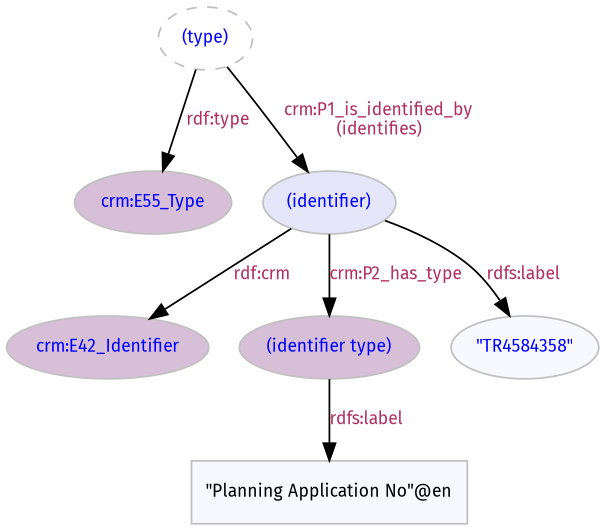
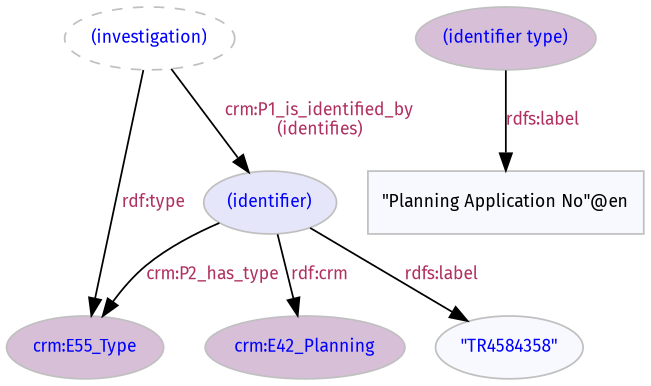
  digraph {
    fontname="Fira Sans"
    node [color=gray fillcolor=ghostwhite fontcolor=blue fontname="Fira Sans" fontsize=10 style=filled]
    edge [color=black fontcolor=maroon fontname="Fira Sans" fontsize=10]
-   "(investigation)" [style=dashed label="(type)"]
+   "(investigation)" [style=dashed]
    "crm:E55_Type" [fillcolor=thistle]
    "(identifier)" [fillcolor=lavender]
-   "crm:E42_Identifier" [fillcolor=thistle]
+   "crm:E42_Identifier" [fillcolor=thistle label="crm:E42_Planning"]
    "(identifier type)" [fillcolor=thistle]
    "\"TR4584358\""
    "\"Planning Application No\"@en" [fontcolor=black shape=box]
    "(investigation)" -> "crm:E55_Type" [label="rdf:type"]
    "(investigation)" -> "(identifier)" [label="crm:P1_is_identified_by\n(identifies)"]
    "(identifier)" -> "crm:E42_Identifier" [label="rdf:crm"]
-   "(identifier)" -> "(identifier type)" [label="crm:P2_has_type"]
+   "(identifier)" -> "crm:E55_Type" [label="crm:P2_has_type"]
    "(identifier)" -> "\"TR4584358\"" [label="rdfs:label"]
    "(identifier type)" -> "\"Planning Application No\"@en" [label="rdfs:label"]
  }
